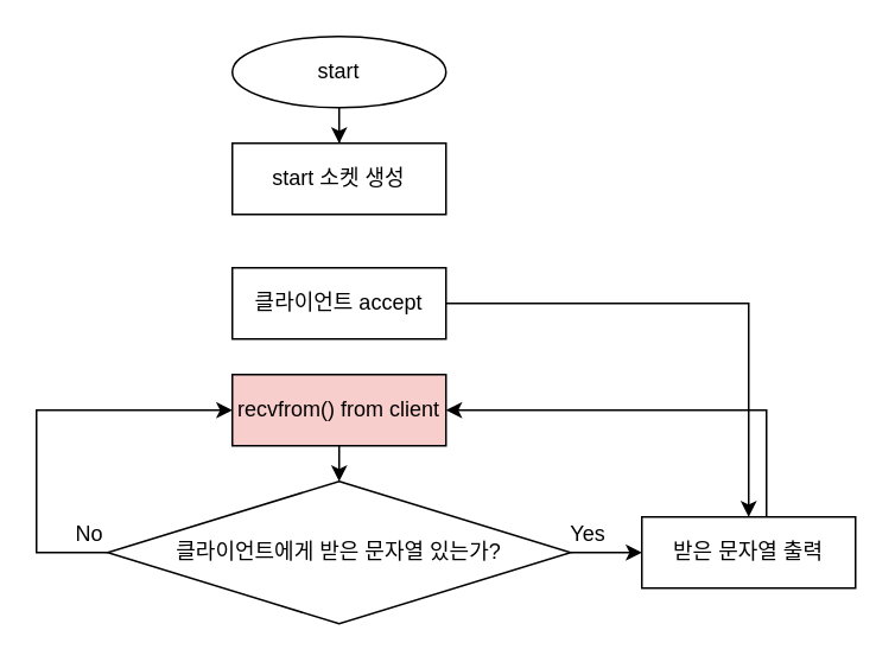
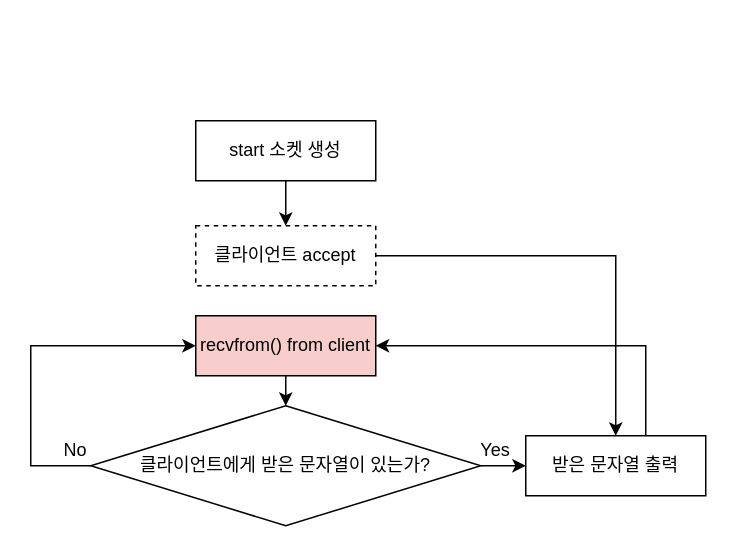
  <mxCell id="0" />
  <mxCell id="1" parent="0" />
- <mxCell id="2" style="edgeStyle=orthogonalEdgeStyle;rounded=0;orthogonalLoop=1;jettySize=auto;html=1;entryX=0.5;entryY=0;entryDx=0;entryDy=0;" edge="1" parent="1" source="3" target="5"><mxGeometry relative="1" as="geometry" /></mxCell>
- <mxCell id="3" value="start" style="ellipse;whiteSpace=wrap;html=1;" vertex="1" parent="1"><mxGeometry x="130" y="20" width="120" height="40" as="geometry" /></mxCell>
+ <mxCell id="4" value="" style="edgeStyle=orthogonalEdgeStyle;rounded=0;orthogonalLoop=1;jettySize=auto;html=1;" edge="1" parent="1" source="5" target="7"><mxGeometry relative="1" as="geometry" /></mxCell>
  <mxCell id="5" value="start 소켓 생성" style="rounded=0;whiteSpace=wrap;html=1;" vertex="1" parent="1"><mxGeometry x="130" y="80" width="120" height="40" as="geometry" /></mxCell>
  <mxCell id="6" value="" style="edgeStyle=orthogonalEdgeStyle;rounded=0;orthogonalLoop=1;jettySize=auto;html=1;" edge="1" parent="1" source="7" target="13"><mxGeometry relative="1" as="geometry"><mxPoint x="190" y="220" as="targetPoint" /></mxGeometry></mxCell>
- <mxCell id="7" value="클라이언트 accept" style="rounded=0;whiteSpace=wrap;html=1;" vertex="1" parent="1"><mxGeometry x="130" y="150" width="120" height="40" as="geometry" /></mxCell>
+ <mxCell id="7" value="클라이언트 accept" style="rounded=0;whiteSpace=wrap;html=1;dashed=1;" vertex="1" parent="1"><mxGeometry x="130" y="150" width="120" height="40" as="geometry" /></mxCell>
  <mxCell id="8" value="" style="edgeStyle=orthogonalEdgeStyle;rounded=0;orthogonalLoop=1;jettySize=auto;html=1;entryX=0;entryY=0.5;entryDx=0;entryDy=0;" edge="1" parent="1" source="10" target="16"><mxGeometry relative="1" as="geometry"><mxPoint x="31" y="230" as="targetPoint" /><Array as="points"><mxPoint x="20" y="310" /><mxPoint x="20" y="230" /></Array></mxGeometry></mxCell>
  <mxCell id="9" style="edgeStyle=orthogonalEdgeStyle;rounded=0;orthogonalLoop=1;jettySize=auto;html=1;exitX=1;exitY=0.5;exitDx=0;exitDy=0;" edge="1" parent="1" source="10" target="13"><mxGeometry relative="1" as="geometry" /></mxCell>
- <mxCell id="10" value="클라이언트에게 받은 문자열 있는가?" style="rhombus;whiteSpace=wrap;html=1;" vertex="1" parent="1"><mxGeometry x="60" y="270" width="260" height="80" as="geometry" /></mxCell>
+ <mxCell id="10" value="클라이언트에게 받은 문자열이 있는가?" style="rhombus;whiteSpace=wrap;html=1;" vertex="1" parent="1"><mxGeometry x="60" y="270" width="260" height="80" as="geometry" /></mxCell>
  <mxCell id="11" value="Yes" style="text;html=1;strokeColor=none;fillColor=none;align=center;verticalAlign=middle;whiteSpace=wrap;rounded=0;" vertex="1" parent="1"><mxGeometry x="310" y="290" width="40" height="20" as="geometry" /></mxCell>
  <mxCell id="12" style="edgeStyle=orthogonalEdgeStyle;rounded=0;orthogonalLoop=1;jettySize=auto;html=1;entryX=1;entryY=0.5;entryDx=0;entryDy=0;exitX=0.5;exitY=0;exitDx=0;exitDy=0;" edge="1" parent="1" source="13" target="16"><mxGeometry relative="1" as="geometry"><mxPoint x="430" y="220" as="targetPoint" /><Array as="points"><mxPoint x="430" y="230" /></Array></mxGeometry></mxCell>
- <mxCell id="13" value="받은 문자열 출력" style="rounded=0;whiteSpace=wrap;html=1;" vertex="1" parent="1"><mxGeometry x="360" y="290" width="120" height="40" as="geometry" /></mxCell>
+ <mxCell id="13" value="받은 문자열 출력" style="rounded=0;whiteSpace=wrap;html=1;" vertex="1" parent="1"><mxGeometry x="350" y="290" width="120" height="40" as="geometry" /></mxCell>
  <mxCell id="14" value="No" style="text;html=1;strokeColor=none;fillColor=none;align=center;verticalAlign=middle;whiteSpace=wrap;rounded=0;" vertex="1" parent="1"><mxGeometry x="30" y="290" width="40" height="20" as="geometry" /></mxCell>
  <mxCell id="15" style="edgeStyle=orthogonalEdgeStyle;rounded=0;orthogonalLoop=1;jettySize=auto;html=1;exitX=0.5;exitY=1;exitDx=0;exitDy=0;entryX=0.5;entryY=0;entryDx=0;entryDy=0;" edge="1" parent="1" source="16" target="10"><mxGeometry relative="1" as="geometry" /></mxCell>
  <mxCell id="16" value="recvfrom() from client" style="rounded=0;whiteSpace=wrap;html=1;fillColor=#f8cecc;" vertex="1" parent="1"><mxGeometry x="130" y="210" width="120" height="40" as="geometry" /></mxCell>
